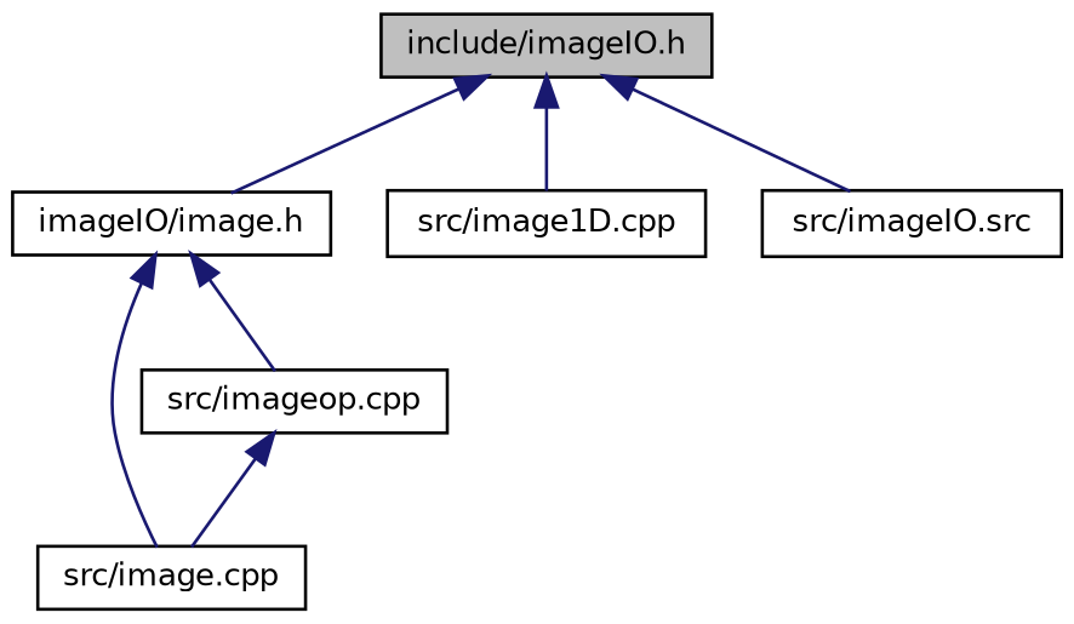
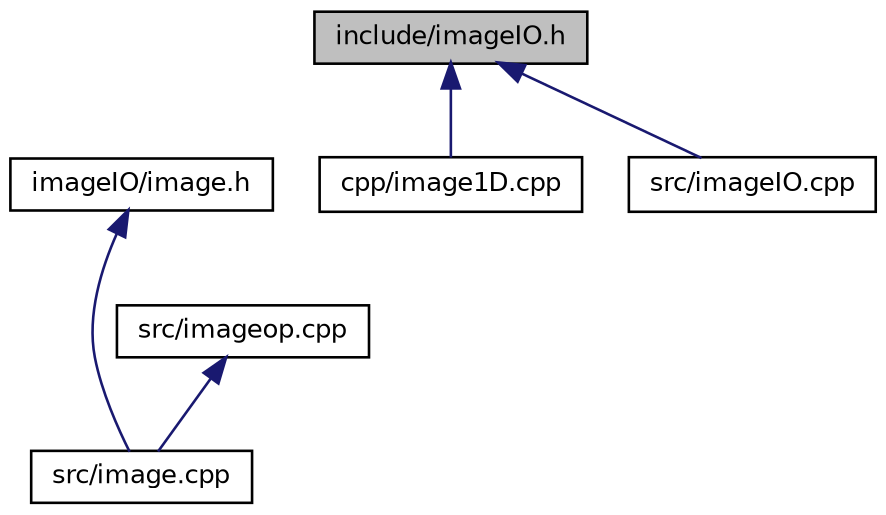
  digraph {
    node [color=black fillcolor=white fontname=Helvetica fontsize=10 shape=record style=filled]
    edge [color=midnightblue dir=back fontname=Helvetica fontsize=10 labelfontname=Helvetica labelfontsize=10 style=solid]
    n1 [fillcolor=grey75 fontcolor=black height=0.2 label="include/imageIO.h" width=0.4]
    n2 [height=0.2 label="imageIO/image.h" width=0.4]
-   n3 [height=0.2 label="src/image1D.cpp" width=0.4]
-   n4 [height=0.2 label="src/imageIO.src" width=0.4]
+   n3 [height=0.2 label="cpp/image1D.cpp" width=0.4]
+   n4 [height=0.2 label="src/imageIO.cpp" width=0.4]
    n5 [height=0.2 label="src/image.cpp" width=0.4]
    n6 [height=0.2 label="src/imageop.cpp" width=0.4]
-   n1 -> n2
    n1 -> n3
    n1 -> n4
    n2 -> n5
-   n2 -> n6
    n6 -> n5
  }
